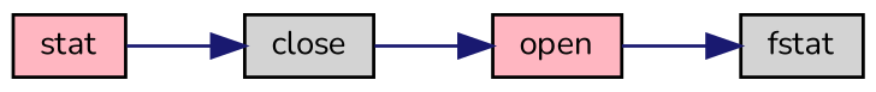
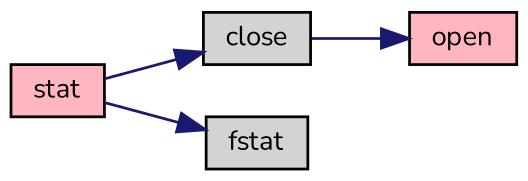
  digraph {
    fontname=Nunito
    rankdir=LR
    node [color=black fillcolor=lightpink fontname=Nunito fontsize=10 shape=record style=filled]
    edge [color=midnightblue fontname=Nunito fontsize=10 labelfontname=Helvetica labelfontsize=10 style=solid]
    n1 [fontcolor=black height=0.2 label=stat width=0.4]
    n2 [fillcolor=lightgrey height=0.2 label=close width=0.4]
    n3 [fillcolor=lightgrey height=0.2 label=fstat width=0.4]
    n4 [height=0.2 label=open width=0.4]
    n1 -> n2
-   n4 -> n3
+   n1 -> n3
    n2 -> n4
  }
